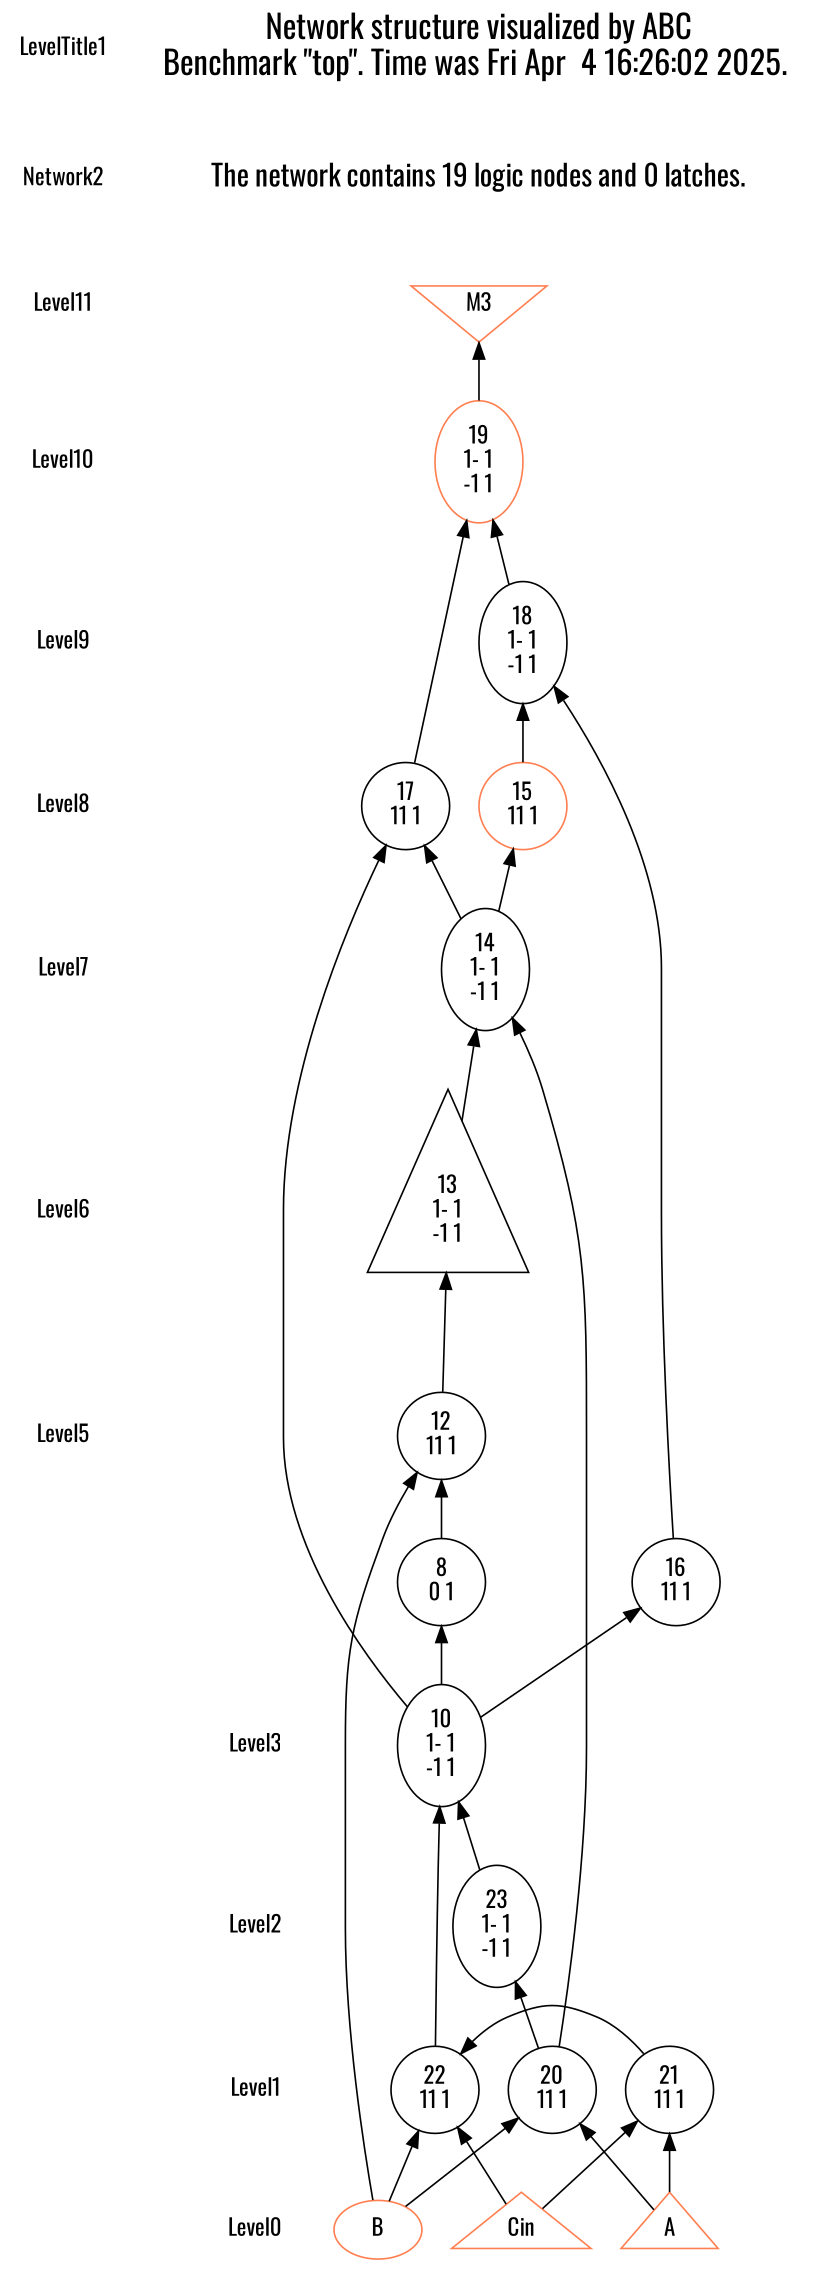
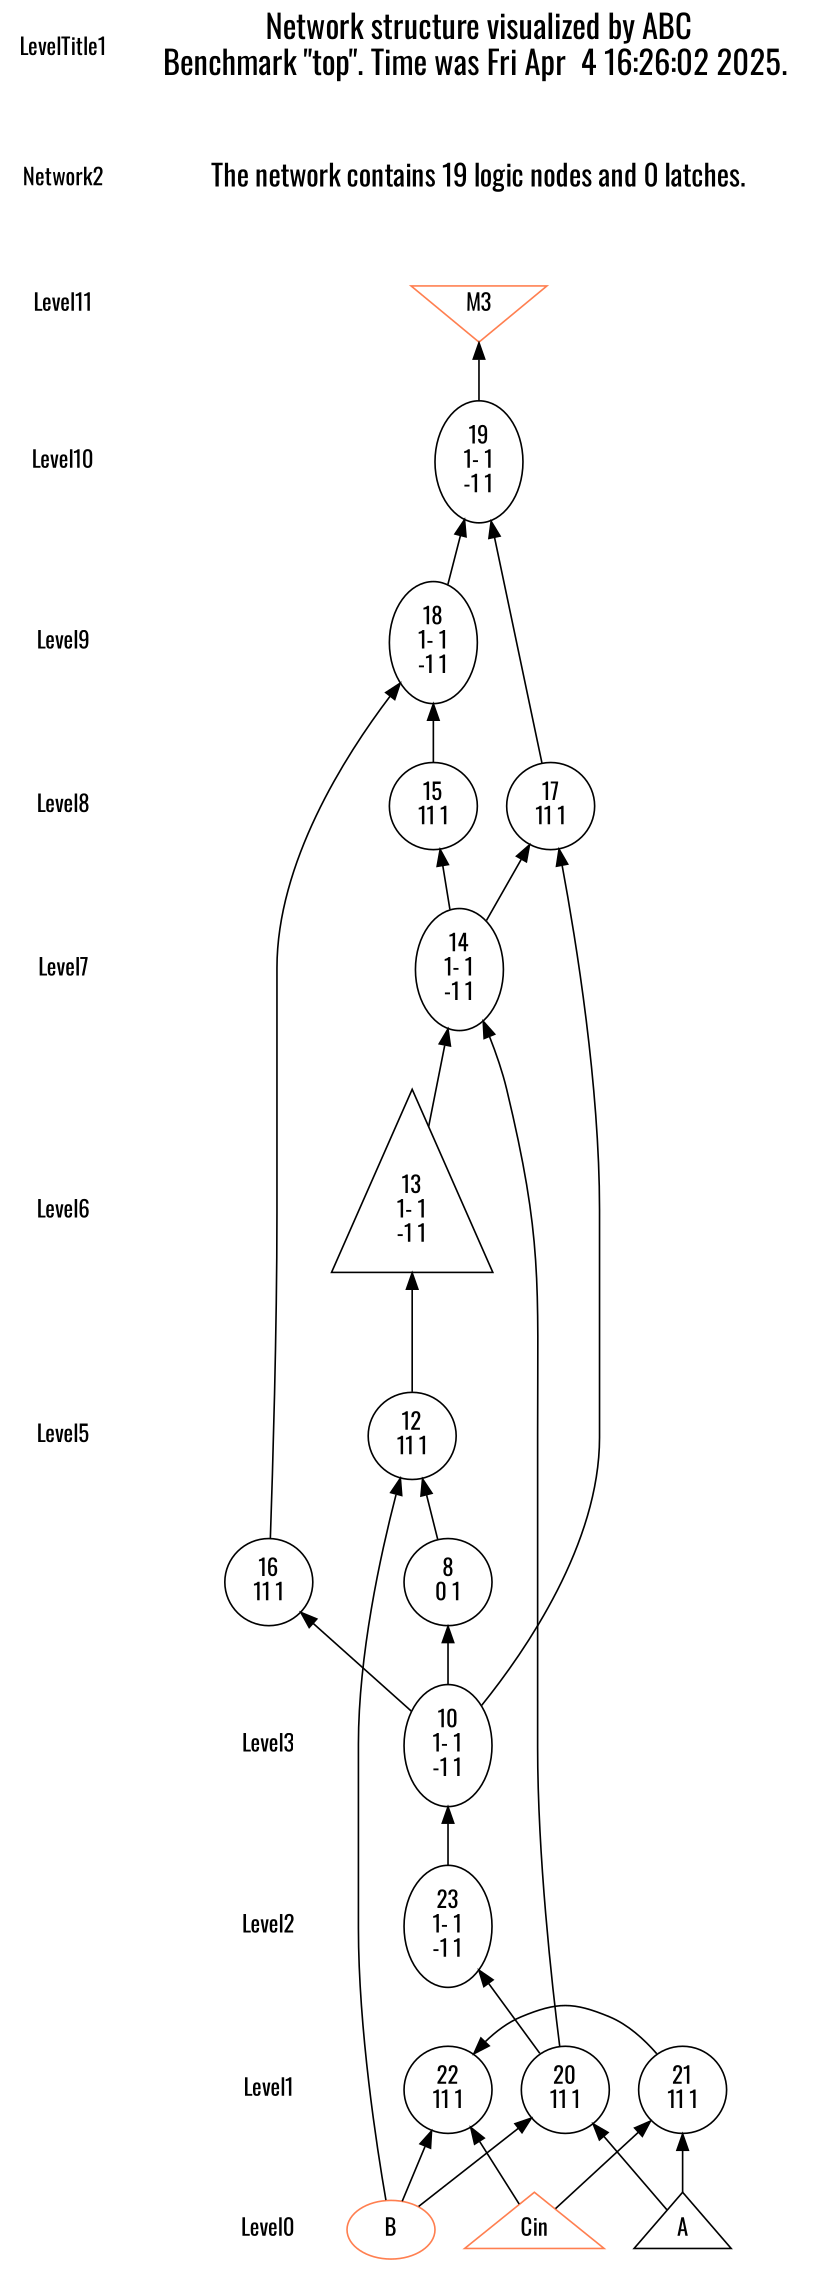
  digraph {
    fontname=Oswald
    node [fontname=Oswald shape=plaintext]
    edge [dir=back fontname=Oswald style=solid]
    LevelTitle1
    n2 [label=Network2]
    Level11
    Level10
    Level9
    Level8
    Level7
    Level6 [color=coral]
    Level5
    Level3
    Level2
    Level1
    Level0
    n14 [fontsize=20 label="Network structure visualized by ABC\nBenchmark \"top\". Time was Fri Apr  4 16:26:02 2025. "]
    n15 [fontsize=18 label="The network contains 19 logic nodes and 0 latches.\n"]
    n16 [color=coral fillcolor=coral label=M3 shape=invtriangle]
-   n17 [label="19\n1- 1\n-1 1" shape=ellipse color=coral]
+   n17 [label="19\n1- 1\n-1 1" shape=ellipse]
    n18 [label="18\n1- 1\n-1 1" shape=ellipse]
-   n19 [label="15\n11 1" shape=ellipse color=coral]
+   n19 [label="15\n11 1" shape=ellipse]
    n20 [label="17\n11 1" shape=ellipse]
    n21 [label="14\n1- 1\n-1 1" shape=ellipse]
    n22 [label="13\n1- 1\n-1 1" shape=triangle]
    n23 [label="12\n11 1" shape=ellipse]
    n24 [label="8\n0 1" shape=ellipse]
    n25 [label="16\n11 1" shape=ellipse]
    n26 [label="10\n1- 1\n-1 1" shape=ellipse]
    n27 [label="23\n1- 1\n-1 1" shape=ellipse]
    n28 [label="20\n11 1" shape=ellipse]
    n29 [label="21\n11 1" shape=ellipse]
    n30 [label="22\n11 1" shape=ellipse]
-   n31 [color=coral fillcolor=coral label=A shape=triangle]
+   n31 [color=black fillcolor=coral label=A shape=triangle]
    n32 [color=coral fillcolor=coral label=B shape=ellipse]
    n33 [color=coral fillcolor=coral label=Cin shape=triangle]
    subgraph sub_1 {
      LevelTitle1
      n2
      Level11
      Level10
      Level9
      Level8
      Level7
      Level6
      Level5
      Level3
      Level2
      Level1
      Level0
    }
    subgraph sub_2 {
      rank=same
      LevelTitle1
      n14
    }
    subgraph sub_3 {
      rank=same
      n2
      n15
    }
    subgraph sub_4 {
      rank=same
      Level11
      n16
    }
    subgraph sub_5 {
      rank=same
      Level10
      n17
    }
    subgraph sub_6 {
      rank=same
      Level9
      n18
    }
    subgraph sub_7 {
      rank=same
      Level8
      n19
      n20
    }
    subgraph sub_8 {
      rank=same
      Level7
      n21
    }
    subgraph sub_9 {
      rank=same
      Level6
      n22
    }
    subgraph sub_10 {
      rank=same
      Level5
      n23
    }
    subgraph sub_11 {
      rank=same
      n24
      n25
    }
    subgraph sub_12 {
      rank=same
      Level3
      n26
    }
    subgraph sub_13 {
      rank=same
      Level2
      n27
    }
    subgraph sub_14 {
      rank=same
      Level1
      n28
      n29
      n30
    }
    subgraph sub_15 {
      rank=same
      Level0
      n31
      n32
      n33
    }
    LevelTitle1 -> n2 [style=invis]
    n2 -> Level11 [style=invis]
    Level11 -> Level10 [style=invis]
    Level10 -> Level9 [style=invis]
    Level9 -> Level8 [style=invis]
    Level8 -> Level7 [style=invis]
    Level7 -> Level6 [style=invis]
    Level6 -> Level5 [style=invis]
    Level3 -> Level2 [style=invis]
    Level2 -> Level1 [style=invis]
    Level1 -> Level0 [style=invis]
    n14 -> n15 [style=invis]
    n15 -> n16 [style=invis]
    n16 -> n17
    n17 -> n18
    n17 -> n20
    n18 -> n19
    n18 -> n25
    n19 -> n21
    n20 -> n21
    n20 -> n26
    n21 -> n22
    n21 -> n28
    n22 -> n23
    n23 -> n24
    n23 -> n32
    n24 -> n26
    n25 -> n26
    n26 -> n27
-   n26 -> n30
    n27 -> n28
    n28 -> n31
    n28 -> n32
    n29 -> n31
    n29 -> n33
    n30 -> n29
    n30 -> n32
    n30 -> n33
  }
